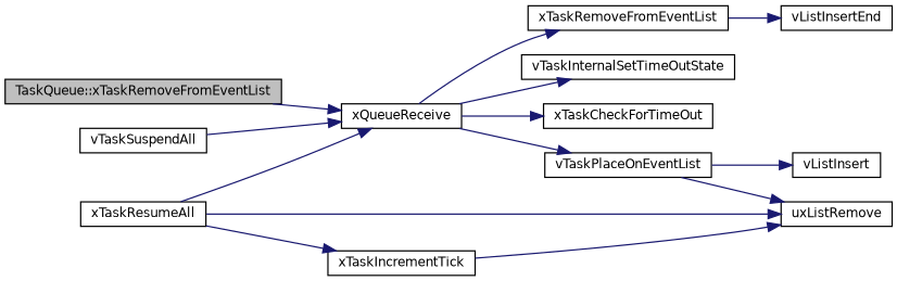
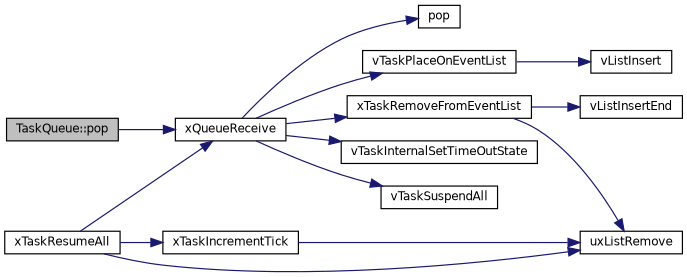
  digraph {
    rankdir=LR
    node [color=black fillcolor=white fontname=Helvetica fontsize=10 shape=record style=filled]
    edge [color=midnightblue fontname=Helvetica fontsize=10 labelfontname=Helvetica labelfontsize=10 style=solid]
-   n1 [fillcolor=grey75 fontcolor=black height=0.2 label="TaskQueue::xTaskRemoveFromEventList" width=0.4]
+   n1 [fillcolor=grey75 fontcolor=black height=0.2 label="TaskQueue::pop" width=0.4]
    n2 [height=0.2 label=xQueueReceive width=0.4]
    n3 [height=0.2 label=xTaskRemoveFromEventList width=0.4]
    n4 [height=0.2 label=vTaskInternalSetTimeOutState width=0.4]
    n5 [height=0.2 label=vTaskSuspendAll width=0.4]
-   n6 [height=0.2 label=xTaskCheckForTimeOut width=0.4]
+   n6 [height=0.2 label=pop width=0.4]
    n7 [height=0.2 label=vTaskPlaceOnEventList width=0.4]
    n8 [height=0.2 label=uxListRemove width=0.4]
    n9 [height=0.2 label=vListInsertEnd width=0.4]
    n10 [height=0.2 label=vListInsert width=0.4]
    n11 [height=0.2 label=xTaskResumeAll width=0.4]
    n12 [height=0.2 label=xTaskIncrementTick width=0.4]
    n1 -> n2
    n2 -> n3
    n2 -> n4
-   n5 -> n2
+   n2 -> n5
    n2 -> n6
    n2 -> n7
-   n7 -> n8
+   n3 -> n8
    n3 -> n9
    n7 -> n10
    n11 -> n2
    n11 -> n8
    n11 -> n12
    n12 -> n8
  }
